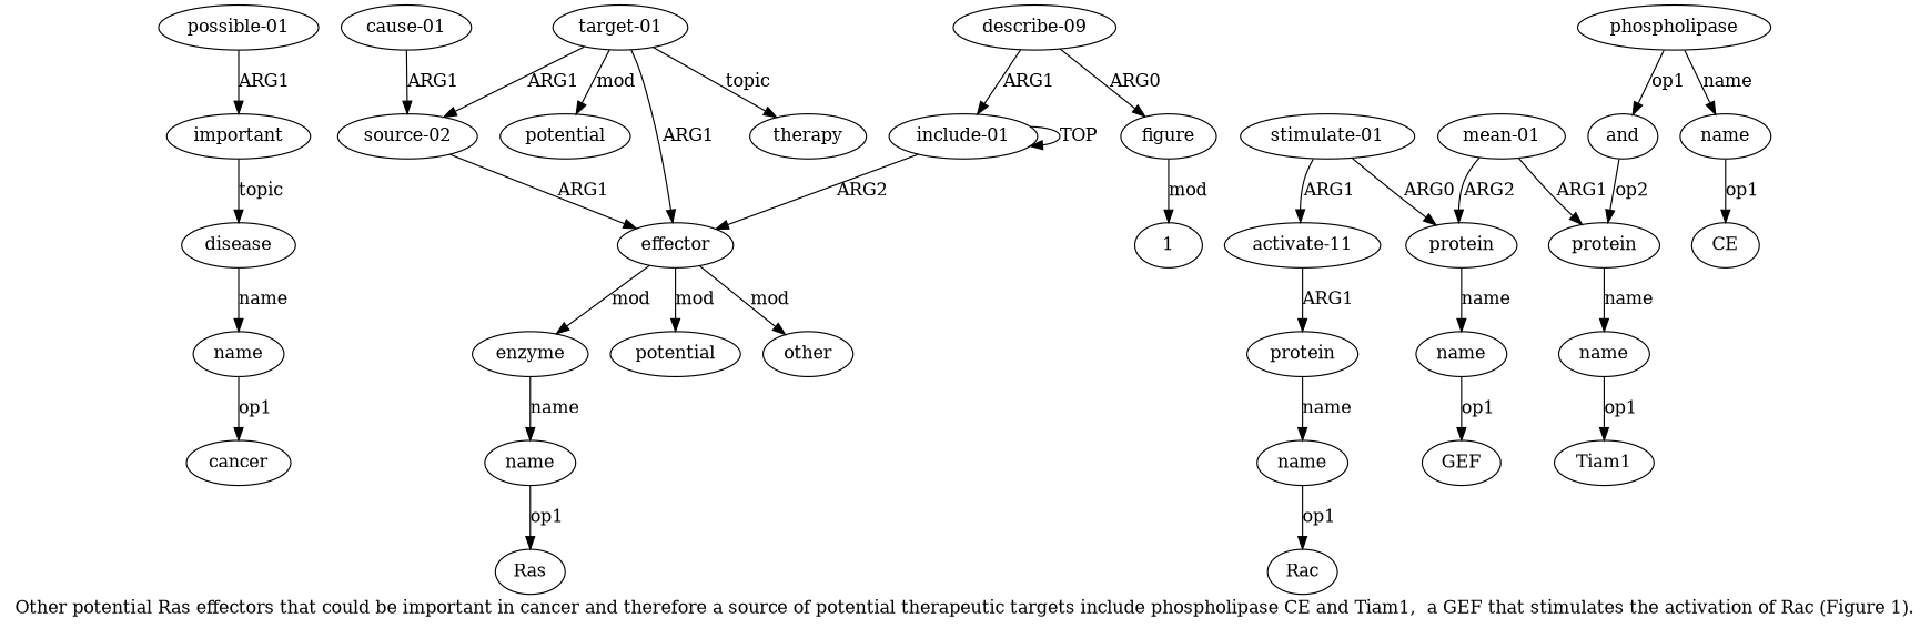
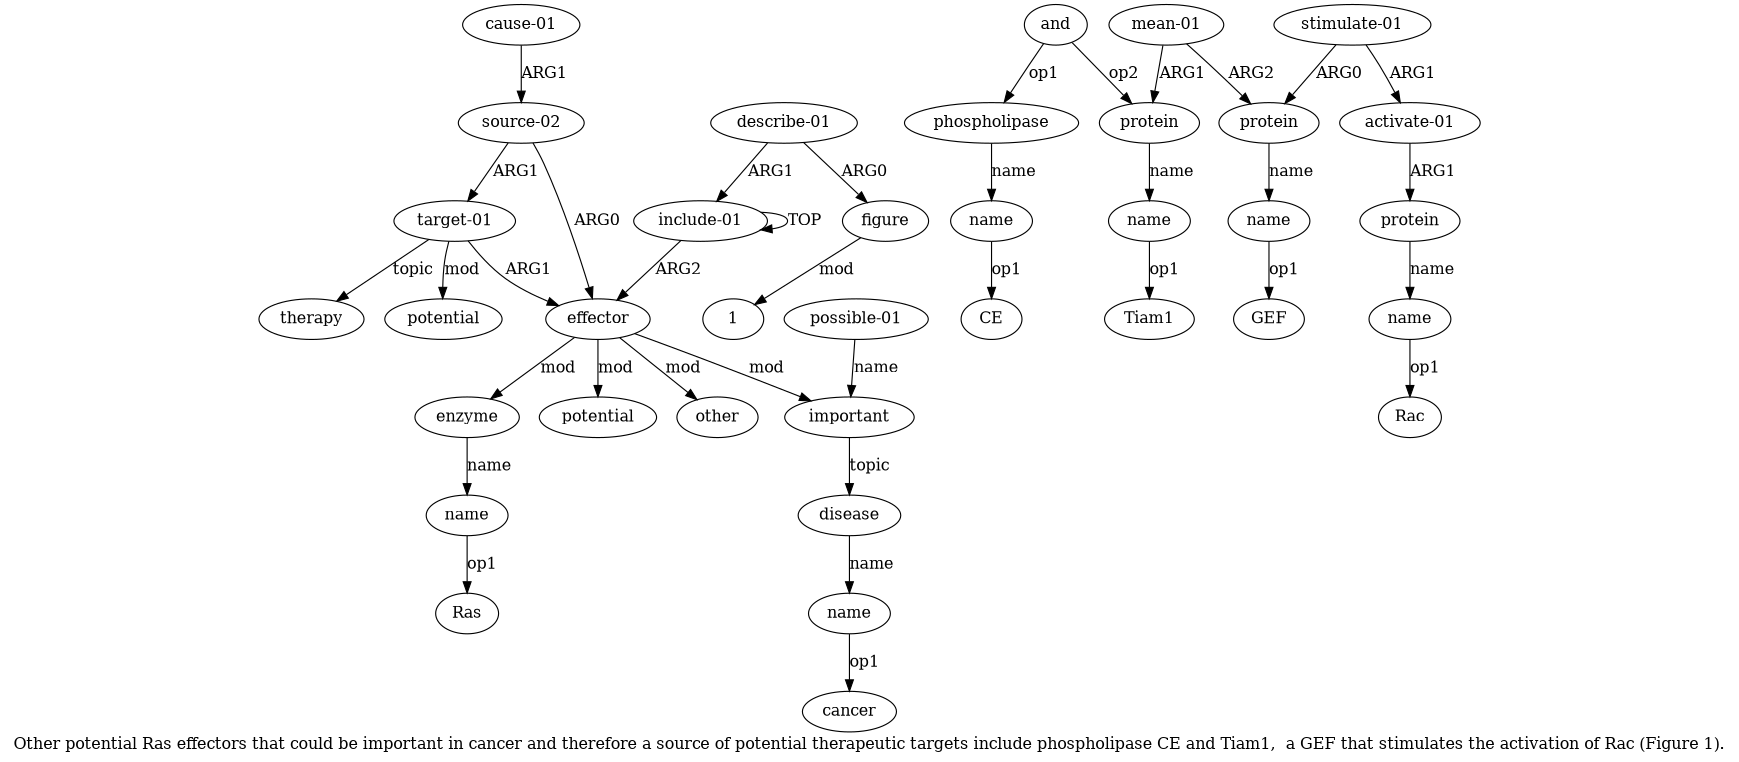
  digraph {
    label="Other potential Ras effectors that could be important in cancer and therefore a source of potential therapeutic targets include phospholipase CE and Tiam1,  a GEF that stimulates the activation of Rac (Figure 1)."
    node [color=black gold_ind=-1 gold_label=name test_ind=-1 test_label=name]
    edge [color=black gold_label=ARG1 test_label=ARG1]
    n1 [gold_ind=20 gold_label=disease label=disease test_ind=20 test_label=disease]
    n2 [gold_ind=21 label=name test_ind=21]
    n3 [gold_label=cancer label=cancer test_label=cancer]
    n4 [gold_ind=22 gold_label="cause-01" label="cause-01" test_ind=22 test_label="cause-01"]
    n5 [gold_ind=23 gold_label="source-02" label="source-02" test_ind=23 test_label="source-02"]
    n6 [gold_ind=24 gold_label="target-01" label="target-01" test_ind=24 test_label="target-01"]
    n7 [gold_ind=13 gold_label=effector label=effector test_ind=13 test_label=effector]
    n8 [gold_ind=18 gold_label=important label=important test_ind=18 test_label=important]
    n9 [gold_ind=25 gold_label=therapy label=therapy test_ind=25 test_label=therapy]
    n10 [gold_ind=26 gold_label=potential label=potential test_ind=26 test_label=potential]
    n11 [gold_ind=15 gold_label=enzyme label=enzyme test_ind=15 test_label=enzyme]
    n12 [gold_ind=14 gold_label=potential label=potential test_ind=14 test_label=potential]
    n13 [gold_ind=17 gold_label=other label=other test_ind=17 test_label=other]
    n14 [gold_ind=16 label=name test_ind=16]
-   n15 [gold_ind=27 gold_label="describe-01" label="describe-09" test_ind=27 test_label="describe-01"]
+   n15 [gold_ind=27 gold_label="describe-01" label="describe-01" test_ind=27 test_label="describe-01"]
    n16 [gold_ind=28 gold_label=figure label=figure test_ind=28 test_label=figure]
    n17 [gold_ind=0 gold_label="include-01" label="include-01" test_ind=0 test_label="include-01"]
    n18 [gold_label=1 label=1 test_label=1]
    n19 [gold_ind=1 gold_label=and label=and test_ind=1 test_label=and]
    n20 [gold_ind=2 gold_label=phospholipase label=phospholipase test_ind=2 test_label=phospholipase]
    n21 [gold_ind=4 gold_label=protein label=protein test_ind=4 test_label=protein]
    n22 [gold_label=Ras label=Ras test_label=Ras]
    n23 [gold_label=Tiam1 label=Tiam1 test_label=Tiam1]
    n24 [gold_label=CE label=CE test_label=CE]
    n25 [gold_label=GEF label=GEF test_label=GEF]
    n26 [gold_ind=11 gold_label=protein label=protein test_ind=11 test_label=protein]
    n27 [gold_ind=12 label=name test_ind=12]
    n28 [gold_label=Rac label=Rac test_label=Rac]
-   n29 [gold_ind=10 gold_label="activate-01" label="activate-11" test_ind=10 test_label="activate-01"]
+   n29 [gold_ind=10 gold_label="activate-01" label="activate-01" test_ind=10 test_label="activate-01"]
    n30 [gold_ind=19 gold_label="possible-01" label="possible-01" test_ind=19 test_label="possible-01"]
    n31 [gold_ind=3 label=name test_ind=3]
    n32 [gold_ind=5 label=name test_ind=5]
    n33 [gold_ind=7 gold_label=protein label=protein test_ind=7 test_label=protein]
    n34 [gold_ind=8 label=name test_ind=8]
    n35 [gold_ind=6 gold_label="mean-01" label="mean-01" test_ind=6 test_label="mean-01"]
    n36 [gold_ind=9 gold_label="stimulate-01" label="stimulate-01" test_ind=9 test_label="stimulate-01"]
    n1 -> n2 [gold_label=name label=name test_label=name]
    n2 -> n3 [gold_label=op1 label=op1 test_label=op1]
    n4 -> n5 [label=ARG1]
-   n6 -> n5 [label=ARG1]
-   n5 -> n7 [gold_label=ARG0 label=ARG1 test_label=ARG0]
+   n5 -> n6 [label=ARG1]
+   n5 -> n7 [gold_label=ARG0 label=ARG0 test_label=ARG0]
    n6 -> n7 [label=ARG1]
    n6 -> n9 [gold_label=ARG0 label=topic test_label=ARG0]
    n6 -> n10 [gold_label=mod label=mod test_label=mod]
+   n7 -> n8 [gold_label=mod label=mod test_label=mod]
    n7 -> n11 [gold_label=mod label=mod test_label=mod]
    n7 -> n12 [gold_label=mod label=mod test_label=mod]
    n7 -> n13 [gold_label=mod label=mod test_label=mod]
    n8 -> n1 [gold_label=topic label=topic test_label=topic]
    n11 -> n14 [gold_label=name label=name test_label=name]
    n14 -> n22 [gold_label=op1 label=op1 test_label=op1]
    n15 -> n16 [gold_label=ARG0 label=ARG0 test_label=ARG0]
    n15 -> n17 [label=ARG1]
    n16 -> n18 [gold_label=mod label=mod test_label=mod]
    n17 -> n7 [gold_label=ARG2 label=ARG2 test_label=ARG2]
    n17 -> n17 [gold_label=TOP label=TOP test_label=TOP]
-   n20 -> n19 [gold_label=op1 label=op1 test_label=op1]
+   n19 -> n20 [gold_label=op1 label=op1 test_label=op1]
    n19 -> n21 [gold_label=op2 label=op2 test_label=op2]
    n20 -> n31 [gold_label=name label=name test_label=name]
    n21 -> n32 [gold_label=name label=name test_label=name]
    n26 -> n27 [gold_label=name label=name test_label=name]
    n27 -> n28 [gold_label=op1 label=op1 test_label=op1]
    n29 -> n26 [label=ARG1]
-   n30 -> n8 [label=ARG1]
+   n30 -> n8 [label=name]
    n31 -> n24 [gold_label=op1 label=op1 test_label=op1]
    n32 -> n23 [gold_label=op1 label=op1 test_label=op1]
    n33 -> n34 [gold_label=name label=name test_label=name]
    n34 -> n25 [gold_label=op1 label=op1 test_label=op1]
    n35 -> n21 [label=ARG1]
    n35 -> n33 [gold_label=ARG2 label=ARG2 test_label=ARG2]
    n36 -> n29 [label=ARG1]
    n36 -> n33 [gold_label=ARG0 label=ARG0 test_label=ARG0]
  }
